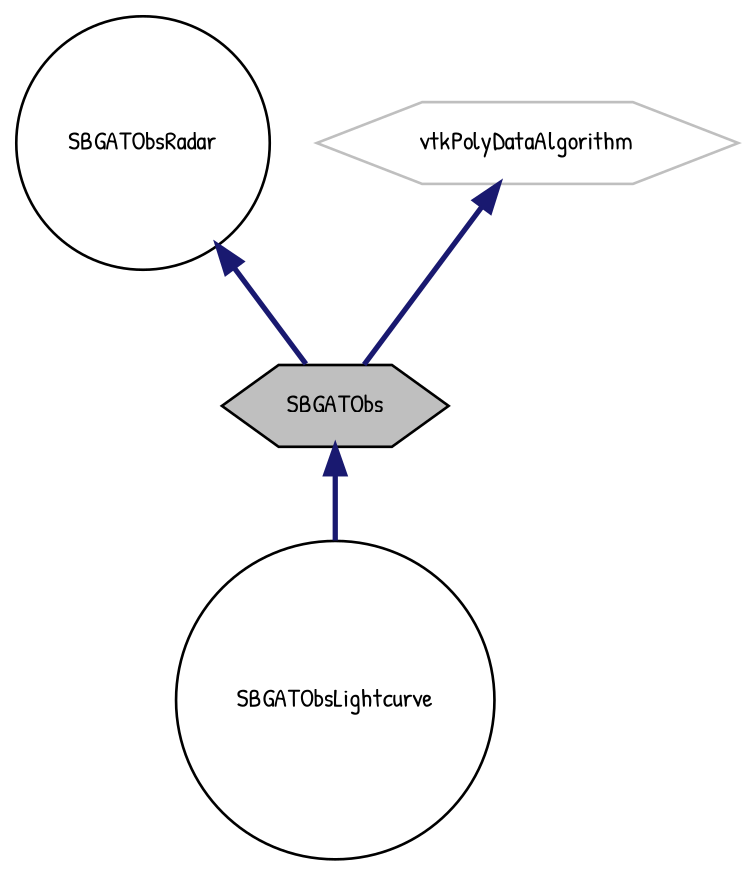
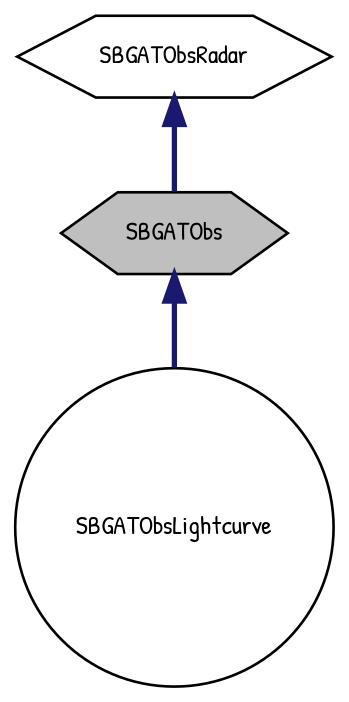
  digraph {
    fontname="Patrick Hand"
    node [color=black fillcolor=white fontname="Patrick Hand" fontsize=10 shape=hexagon style=filled]
    edge [color=midnightblue dir=back fontname="Patrick Hand" fontsize=10 labelfontname=Helvetica labelfontsize=10 style=bold]
    n1 [fillcolor=grey75 fontcolor=black height=0.2 label=SBGATObs width=0.4]
    n2 [height=0.2 label=SBGATObsLightcurve shape=circle width=0.4]
-   n3 [height=0.2 label=SBGATObsRadar shape=circle width=0.4]
-   n4 [color=grey75 height=0.2 label=vtkPolyDataAlgorithm width=0.4]
+   n3 [height=0.2 label=SBGATObsRadar width=0.4]
    n1 -> n2
    n3 -> n1
-   n4 -> n1
  }
